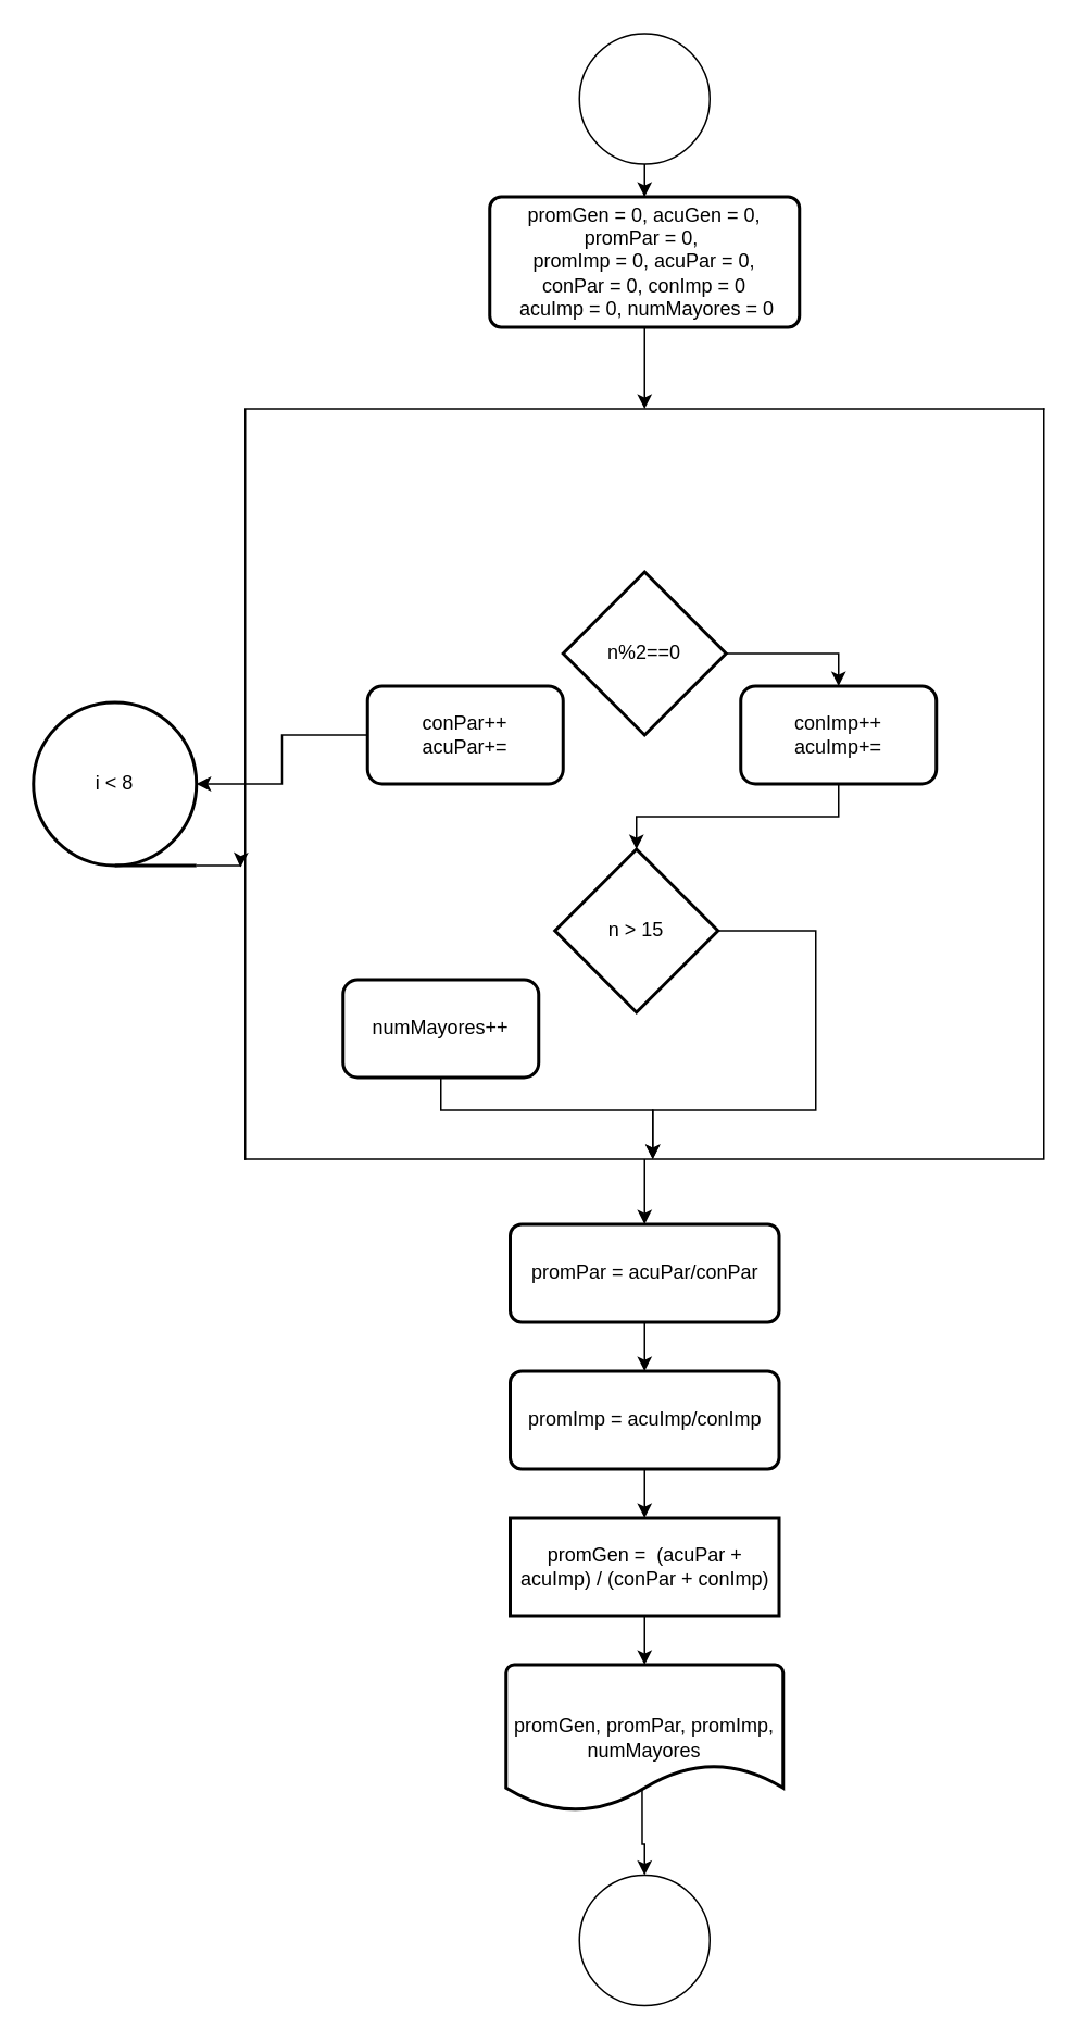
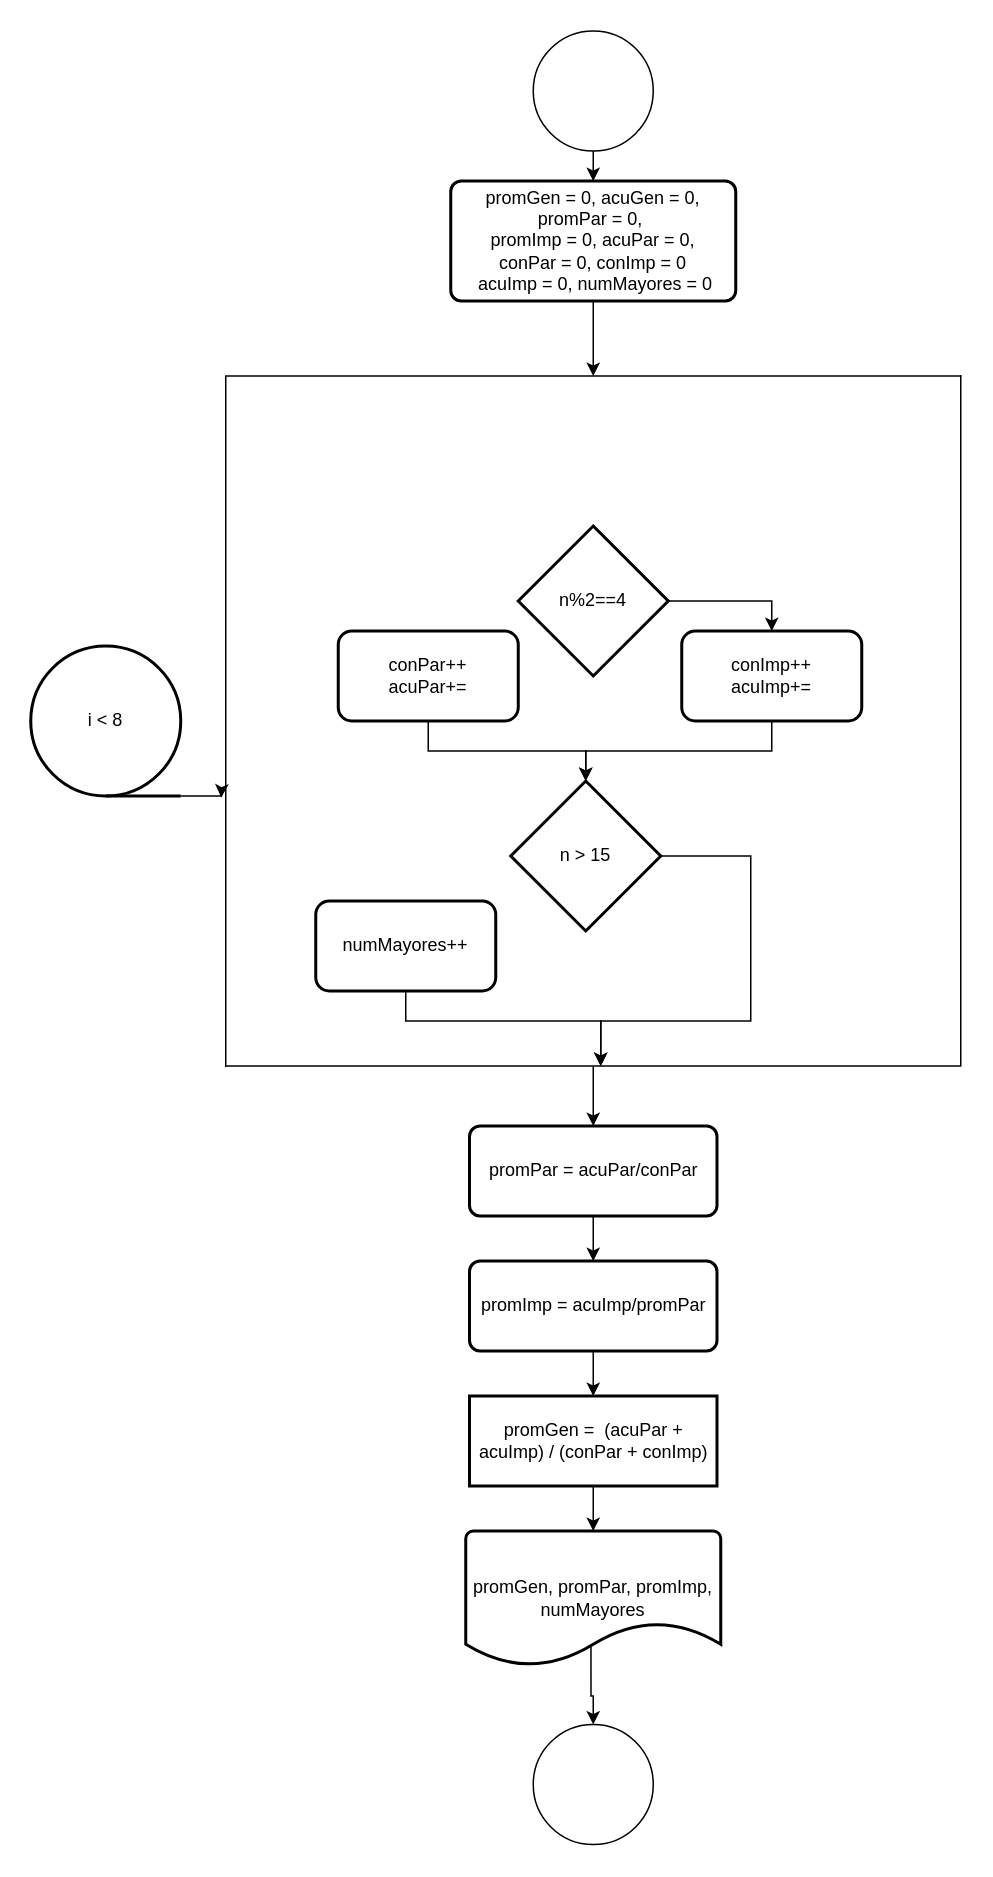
  <mxCell id="0" />
  <mxCell id="1" parent="0" />
  <mxCell id="2" style="edgeStyle=orthogonalEdgeStyle;rounded=0;orthogonalLoop=1;jettySize=auto;html=1;entryX=0.5;entryY=0;entryDx=0;entryDy=0;" edge="1" parent="1" source="3" target="6"><mxGeometry relative="1" as="geometry" /></mxCell>
  <mxCell id="3" value="" style="ellipse;whiteSpace=wrap;html=1;aspect=fixed;" vertex="1" parent="1"><mxGeometry x="355" width="80" height="80" as="geometry" y="20" /></mxCell>
  <mxCell id="4" value="" style="ellipse;whiteSpace=wrap;html=1;aspect=fixed;" vertex="1" parent="1"><mxGeometry x="355" y="1149" width="80" height="80" as="geometry" /></mxCell>
  <mxCell id="5" style="edgeStyle=orthogonalEdgeStyle;rounded=0;orthogonalLoop=1;jettySize=auto;html=1;" edge="1" parent="1" source="6" target="29"><mxGeometry relative="1" as="geometry" /></mxCell>
  <mxCell id="6" value="promGen = 0, acuGen = 0, promPar = 0,&amp;nbsp; &lt;br&gt;promImp = 0, acuPar = 0, &lt;br&gt;conPar = 0, conImp = 0&lt;br&gt;&amp;nbsp;acuImp = 0, numMayores = 0" style="rounded=1;whiteSpace=wrap;html=1;absoluteArcSize=1;arcSize=14;strokeWidth=2;" vertex="1" parent="1"><mxGeometry x="300" y="120" width="190" height="80" as="geometry" /></mxCell>
  <mxCell id="7" style="edgeStyle=orthogonalEdgeStyle;rounded=0;orthogonalLoop=1;jettySize=auto;html=1;exitX=1;exitY=1;exitDx=0;exitDy=0;exitPerimeter=0;entryX=-0.006;entryY=0.611;entryDx=0;entryDy=0;entryPerimeter=0;" edge="1" parent="1" source="8" target="29"><mxGeometry relative="1" as="geometry" /></mxCell>
  <mxCell id="8" value="i &amp;lt; 8" style="strokeWidth=2;html=1;shape=mxgraph.flowchart.sequential_data;whiteSpace=wrap;" vertex="1" parent="1"><mxGeometry x="20" y="430" width="100" height="100" as="geometry" /></mxCell>
  <mxCell id="9" style="edgeStyle=orthogonalEdgeStyle;rounded=0;orthogonalLoop=1;jettySize=auto;html=1;entryX=0.5;entryY=0;entryDx=0;entryDy=0;" edge="1" parent="1" source="10" target="14"><mxGeometry relative="1" as="geometry"><mxPoint x="640" y="420" as="targetPoint" /></mxGeometry></mxCell>
- <mxCell id="10" value="n%2==0" style="strokeWidth=2;html=1;shape=mxgraph.flowchart.decision;whiteSpace=wrap;" vertex="1" parent="1"><mxGeometry x="345" y="350" width="100" height="100" as="geometry" /></mxCell>
- <mxCell id="11" style="edgeStyle=orthogonalEdgeStyle;rounded=0;orthogonalLoop=1;jettySize=auto;html=1;" edge="1" parent="1" source="12" target="8"><mxGeometry relative="1" as="geometry" /></mxCell>
+ <mxCell id="10" value="n%2==4" style="strokeWidth=2;html=1;shape=mxgraph.flowchart.decision;whiteSpace=wrap;" vertex="1" parent="1"><mxGeometry x="345" y="350" width="100" height="100" as="geometry" /></mxCell>
+ <mxCell id="11" style="edgeStyle=orthogonalEdgeStyle;rounded=0;orthogonalLoop=1;jettySize=auto;html=1;entryX=0.5;entryY=0;entryDx=0;entryDy=0;entryPerimeter=0;" edge="1" parent="1" source="12" target="16"><mxGeometry relative="1" as="geometry" /></mxCell>
  <mxCell id="12" value="conPar++&lt;br&gt;acuPar+=" style="rounded=1;whiteSpace=wrap;html=1;strokeWidth=2;" vertex="1" parent="1"><mxGeometry x="225" y="420" width="120" height="60" as="geometry" /></mxCell>
  <mxCell id="13" style="edgeStyle=orthogonalEdgeStyle;rounded=0;orthogonalLoop=1;jettySize=auto;html=1;" edge="1" parent="1" source="14"><mxGeometry relative="1" as="geometry"><mxPoint x="390" y="520" as="targetPoint" /><Array as="points"><mxPoint x="514" y="500" /><mxPoint x="390" y="500" /></Array></mxGeometry></mxCell>
  <mxCell id="14" value="conImp++&lt;br&gt;acuImp+=" style="rounded=1;whiteSpace=wrap;html=1;strokeWidth=2;" vertex="1" parent="1"><mxGeometry x="454" y="420" width="120" height="60" as="geometry" /></mxCell>
  <mxCell id="15" style="edgeStyle=orthogonalEdgeStyle;rounded=0;orthogonalLoop=1;jettySize=auto;html=1;" edge="1" parent="1" source="16"><mxGeometry relative="1" as="geometry"><mxPoint x="400" y="710" as="targetPoint" /><Array as="points"><mxPoint x="500" y="570" /><mxPoint x="500" y="680" /><mxPoint x="400" y="680" /></Array></mxGeometry></mxCell>
  <mxCell id="16" value="n &amp;gt; 15" style="strokeWidth=2;html=1;shape=mxgraph.flowchart.decision;whiteSpace=wrap;" vertex="1" parent="1"><mxGeometry x="340" y="520" width="100" height="100" as="geometry" /></mxCell>
  <mxCell id="17" style="edgeStyle=orthogonalEdgeStyle;rounded=0;orthogonalLoop=1;jettySize=auto;html=1;" edge="1" parent="1" source="18"><mxGeometry relative="1" as="geometry"><mxPoint x="400" y="710" as="targetPoint" /><Array as="points"><mxPoint x="270" y="680" /><mxPoint x="400" y="680" /></Array></mxGeometry></mxCell>
  <mxCell id="18" value="numMayores++" style="rounded=1;whiteSpace=wrap;html=1;strokeWidth=2;" vertex="1" parent="1"><mxGeometry x="210" y="600" width="120" height="60" as="geometry" /></mxCell>
  <mxCell id="19" style="edgeStyle=orthogonalEdgeStyle;rounded=0;orthogonalLoop=1;jettySize=auto;html=1;" edge="1" parent="1" source="20" target="22"><mxGeometry relative="1" as="geometry" /></mxCell>
  <mxCell id="20" value="promPar = acuPar/conPar" style="rounded=1;whiteSpace=wrap;html=1;absoluteArcSize=1;arcSize=14;strokeWidth=2;" vertex="1" parent="1"><mxGeometry x="312.5" y="750" width="165" height="60" as="geometry" /></mxCell>
  <mxCell id="21" style="edgeStyle=orthogonalEdgeStyle;rounded=0;orthogonalLoop=1;jettySize=auto;html=1;" edge="1" parent="1" source="22" target="24"><mxGeometry relative="1" as="geometry" /></mxCell>
- <mxCell id="22" value="promImp = acuImp/conImp" style="rounded=1;whiteSpace=wrap;html=1;absoluteArcSize=1;arcSize=14;strokeWidth=2;" vertex="1" parent="1"><mxGeometry x="312.5" y="840" width="165" height="60" as="geometry" /></mxCell>
+ <mxCell id="22" value="promImp = acuImp/promPar" style="rounded=1;whiteSpace=wrap;html=1;absoluteArcSize=1;arcSize=14;strokeWidth=2;" vertex="1" parent="1"><mxGeometry x="312.5" y="840" width="165" height="60" as="geometry" /></mxCell>
  <mxCell id="23" style="edgeStyle=orthogonalEdgeStyle;rounded=0;orthogonalLoop=1;jettySize=auto;html=1;" edge="1" parent="1" source="24" target="26"><mxGeometry relative="1" as="geometry" /></mxCell>
  <mxCell id="24" value="promGen =&amp;nbsp; (acuPar + acuImp) / (conPar + conImp)" style="whiteSpace=wrap;html=1;absoluteArcSize=1;arcSize=14;strokeWidth=2;rounded=0;" vertex="1" parent="1"><mxGeometry x="312.5" y="930" width="165" height="60" as="geometry" /></mxCell>
  <mxCell id="25" style="edgeStyle=orthogonalEdgeStyle;rounded=0;orthogonalLoop=1;jettySize=auto;html=1;exitX=0.491;exitY=0.833;exitDx=0;exitDy=0;exitPerimeter=0;" edge="1" parent="1" source="26" target="4"><mxGeometry relative="1" as="geometry" /></mxCell>
  <mxCell id="26" value="promGen, promPar, promImp,&lt;br&gt;numMayores" style="strokeWidth=2;html=1;shape=mxgraph.flowchart.document2;whiteSpace=wrap;size=0.322;" vertex="1" parent="1"><mxGeometry x="310" y="1020" width="170" height="90" as="geometry" /></mxCell>
  <mxCell id="27" value="" style="shape=partialRectangle;whiteSpace=wrap;html=1;bottom=0;right=0;fillColor=none;" vertex="1" parent="1"><mxGeometry x="150" y="250" width="490" height="460" as="geometry" /></mxCell>
  <mxCell id="28" style="edgeStyle=orthogonalEdgeStyle;rounded=0;orthogonalLoop=1;jettySize=auto;html=1;" edge="1" parent="1" source="29"><mxGeometry relative="1" as="geometry"><mxPoint x="395" y="750" as="targetPoint" /></mxGeometry></mxCell>
  <mxCell id="29" value="" style="shape=partialRectangle;whiteSpace=wrap;html=1;top=0;left=0;fillColor=none;" vertex="1" parent="1"><mxGeometry x="150" y="250" width="490" height="460" as="geometry" /></mxCell>
